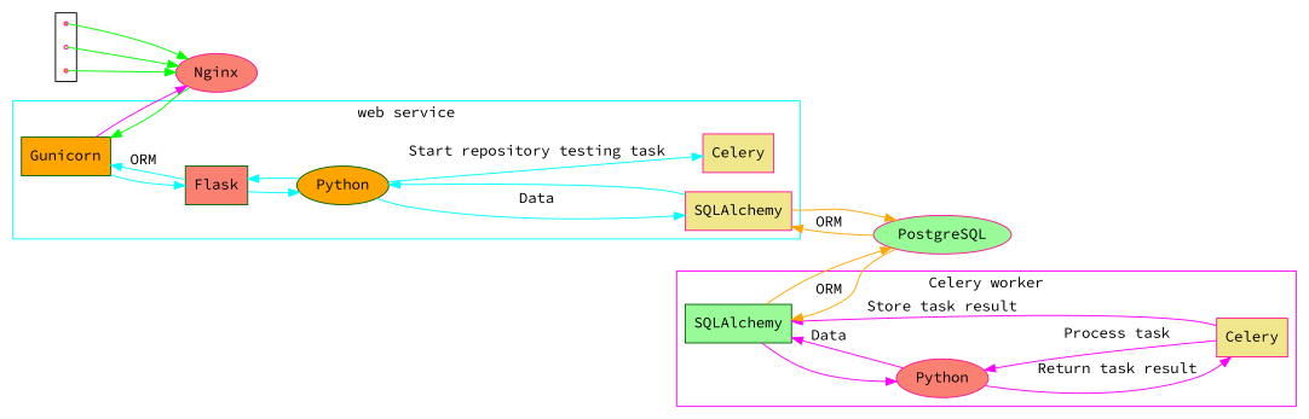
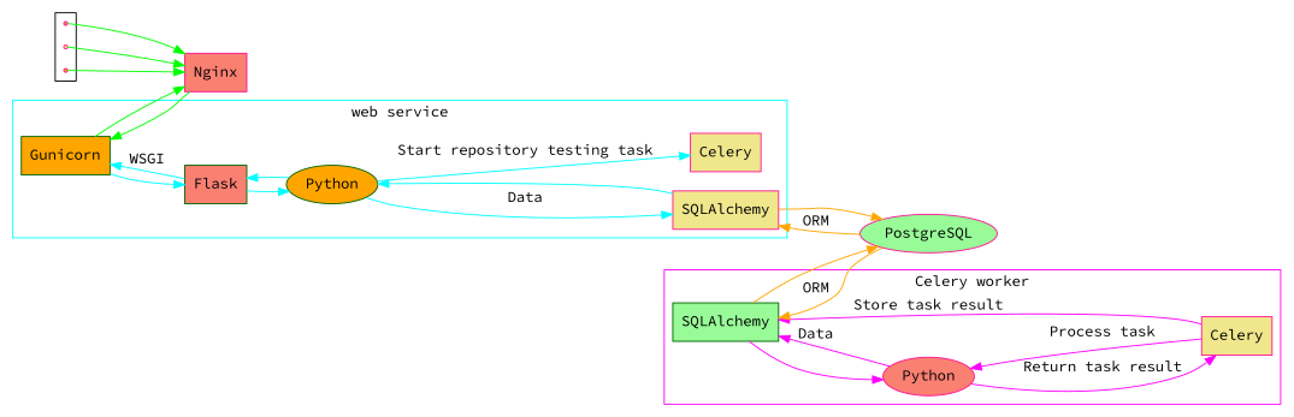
  digraph {
    fontname="Source Code Pro"
    rankdir=LR
    node [color=deeppink fillcolor=salmon fontname="Source Code Pro" shape=box style=filled]
    edge [color=cyan fontname="Source Code Pro"]
    n1 [label=User shape=point]
    n2 [fillcolor=khaki label=User shape=point]
    n3 [fillcolor=orange label=User shape=point]
    n4 [color=darkgreen fillcolor=orange label=Gunicorn]
    n5 [color=darkgreen label=Flask]
    n6 [color=darkgreen fillcolor=orange label=Python shape=""]
    n7 [fillcolor=khaki label=SQLAlchemy]
    n8 [fillcolor=khaki label=Celery]
    n9 [color=darkgreen fillcolor=palegreen label=SQLAlchemy]
    n10 [label=Python shape=""]
    n11 [fillcolor=khaki label=Celery]
-   n12 [label=Nginx shape=""]
+   n12 [label=Nginx]
    n13 [fillcolor=palegreen label=PostgreSQL shape=""]
    subgraph cluster_1 {
      n1
      n2
      n3
    }
    subgraph cluster_2 {
      color=cyan
      label="web service"
      n4
      n5
      n6
      n7
      n8
    }
    subgraph cluster_3 {
      color=magenta
      label="Celery worker"
      n9
      n10
      n11
    }
    n1 -> n12 [color=green]
    n2 -> n12 [color=green]
    n3 -> n12 [color=green]
    n4 -> n5
-   n4 -> n12 [color=magenta]
-   n5 -> n4 [label=ORM]
+   n4 -> n12 [color=green]
+   n5 -> n4 [label=WSGI]
    n5 -> n6
    n6 -> n5
    n6 -> n7 [label=Data]
    n6 -> n8 [label="Start repository testing task"]
    n7 -> n6
    n7 -> n13 [color=orange]
    n9 -> n10 [color=magenta]
    n9 -> n13 [color=orange]
    n10 -> n9 [color=magenta label=Data]
    n10 -> n11 [color=magenta label="Return task result"]
    n11 -> n9 [color=magenta label="Store task result"]
    n11 -> n10 [color=magenta label="Process task"]
    n12 -> n4 [color=green]
    n13 -> n7 [color=orange label=ORM]
    n13 -> n9 [color=orange label=ORM]
  }
